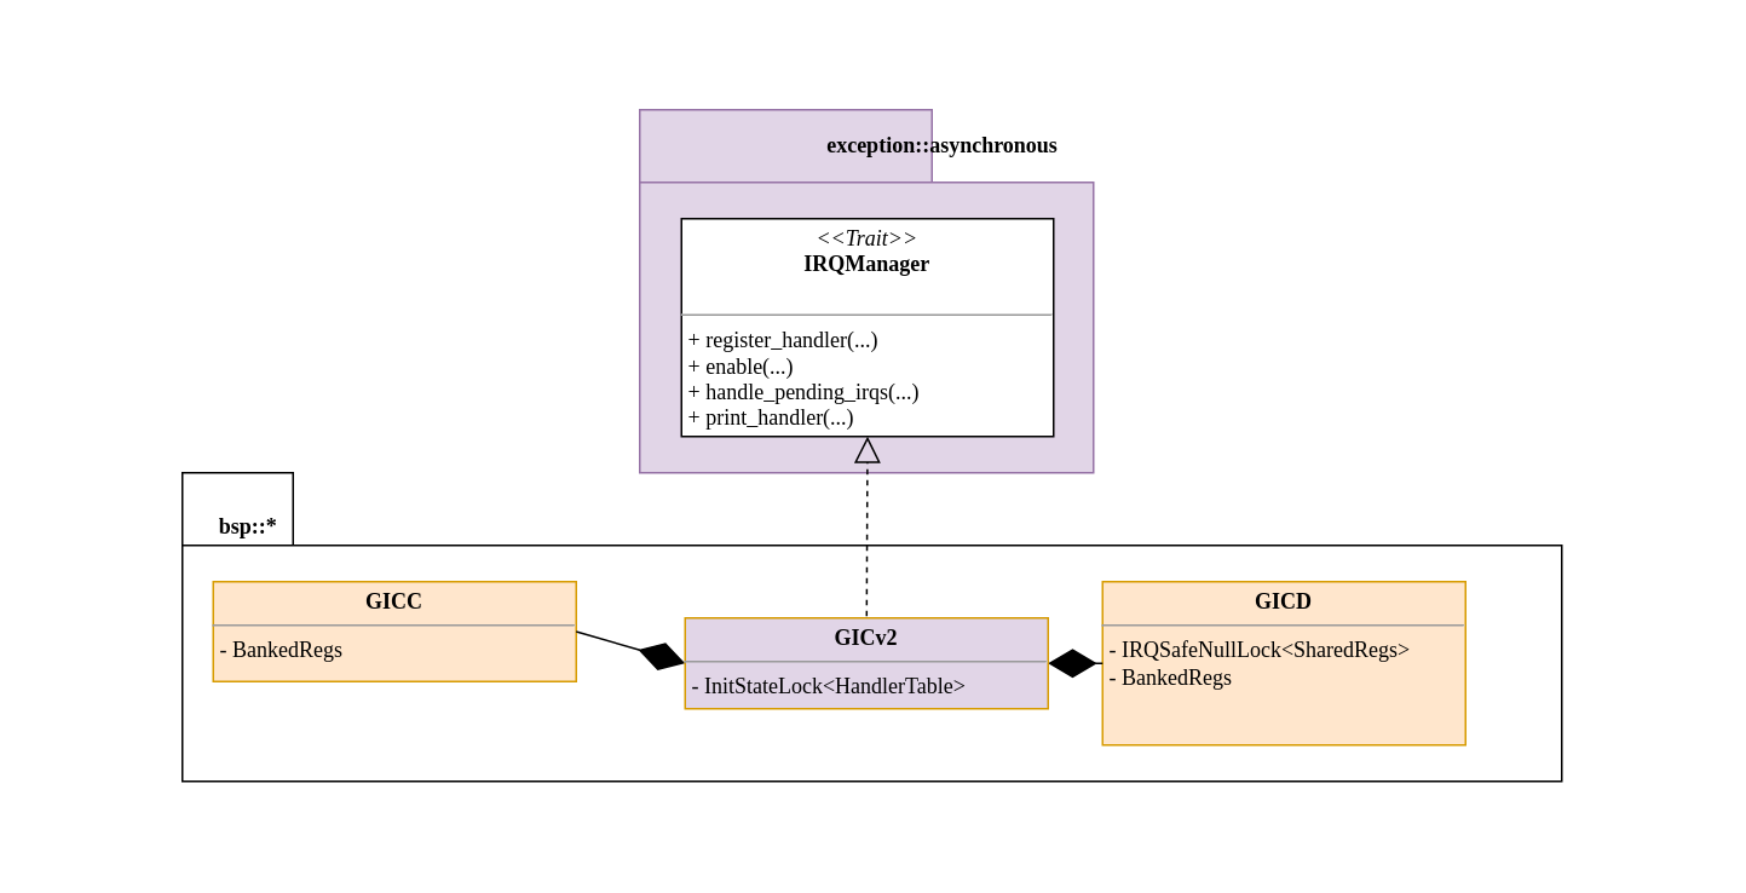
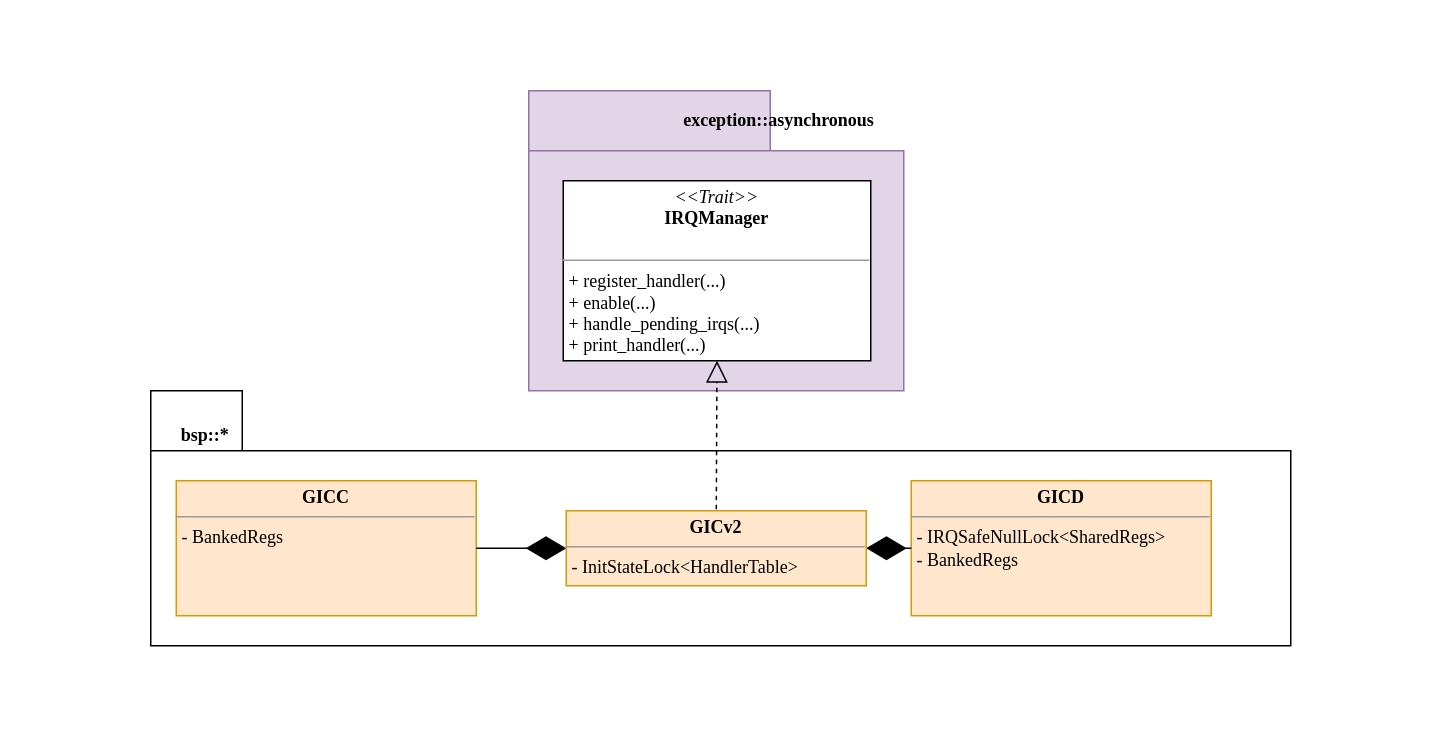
  <mxCell id="0" />
  <mxCell id="1" parent="0" />
  <mxCell id="2" value="" style="rounded=0;whiteSpace=wrap;html=1;fontFamily=Ubuntu Mono;strokeColor=none;" parent="1" vertex="1"><mxGeometry y="20" width="920" height="450" as="geometry" x="20" /></mxCell>
  <mxCell id="3" value="" style="shape=folder;fontStyle=1;spacingTop=10;tabWidth=161;tabHeight=40;tabPosition=left;html=1;fillColor=#e1d5e7;strokeColor=#9673a6;fontFamily=Ubuntu Mono;" parent="1" vertex="1"><mxGeometry x="352" y="60" width="250" height="200" as="geometry" /></mxCell>
  <mxCell id="4" value="exception::asynchronous" style="text;html=1;strokeColor=none;fillColor=none;align=center;verticalAlign=middle;whiteSpace=wrap;rounded=0;fontStyle=1;fontFamily=Ubuntu Mono;" parent="1" vertex="1"><mxGeometry x="445" y="70" width="148" height="20" as="geometry" /></mxCell>
  <mxCell id="5" value="&lt;p style=&quot;margin: 0px ; margin-top: 4px ; text-align: center&quot;&gt;&lt;i&gt;&amp;lt;&amp;lt;Trait&amp;gt;&amp;gt;&lt;/i&gt;&lt;br&gt;&lt;b&gt;IRQManager&lt;/b&gt;&lt;/p&gt;&lt;p style=&quot;margin: 0px ; margin-left: 4px&quot;&gt;&lt;br&gt;&lt;/p&gt;&lt;hr size=&quot;1&quot;&gt;&lt;p style=&quot;margin: 0px ; margin-left: 4px&quot;&gt;+ register_handler(...)&lt;br&gt;+ enable(...)&lt;/p&gt;&lt;p style=&quot;margin: 0px ; margin-left: 4px&quot;&gt;+ handle_pending_irqs(...)&lt;/p&gt;&lt;p style=&quot;margin: 0px ; margin-left: 4px&quot;&gt;+ print_handler(...)&lt;/p&gt;" style="verticalAlign=top;align=left;overflow=fill;fontSize=12;fontFamily=Ubuntu Mono;html=1;rounded=0;shadow=0;comic=0;labelBackgroundColor=none;strokeWidth=1" parent="1" vertex="1"><mxGeometry x="375" y="120" width="205" height="120" as="geometry" /></mxCell>
  <mxCell id="6" value="" style="shape=folder;fontStyle=1;spacingTop=10;tabWidth=61;tabHeight=40;tabPosition=left;html=1;fontFamily=Ubuntu Mono;" vertex="1" parent="1"><mxGeometry x="100" y="260" width="760" height="170" as="geometry" /></mxCell>
  <mxCell id="7" value="bsp::*" style="text;html=1;strokeColor=none;fillColor=none;align=center;verticalAlign=middle;whiteSpace=wrap;rounded=0;fontStyle=1;fontFamily=Ubuntu Mono;" vertex="1" parent="1"><mxGeometry x="105" y="280" width="62.5" height="20" as="geometry" /></mxCell>
  <mxCell id="8" value="&lt;p style=&quot;margin: 0px ; margin-top: 4px ; text-align: center&quot;&gt;&lt;b&gt;GICD&lt;/b&gt;&lt;/p&gt;&lt;hr size=&quot;1&quot;&gt;&lt;p style=&quot;margin: 0px ; margin-left: 4px&quot;&gt;- IRQSafeNullLock&amp;lt;SharedRegs&amp;gt;&lt;br&gt;&lt;/p&gt;&lt;p style=&quot;margin: 0px ; margin-left: 4px&quot;&gt;- BankedRegs&lt;/p&gt;" style="verticalAlign=top;align=left;overflow=fill;fontSize=12;fontFamily=Ubuntu Mono;html=1;fillColor=#ffe6cc;strokeColor=#d79b00;" vertex="1" parent="1"><mxGeometry x="607" y="320" width="200" height="90" as="geometry" /></mxCell>
  <mxCell id="9" value="" style="endArrow=diamondThin;endFill=1;endSize=24;html=1;fontFamily=Ubuntu Mono;exitX=0;exitY=0.5;exitDx=0;exitDy=0;entryX=1;entryY=0.5;entryDx=0;entryDy=0;" edge="1" parent="1" source="8"><mxGeometry width="160" relative="1" as="geometry"><mxPoint x="397" y="365" as="sourcePoint" /><mxPoint x="577" y="365" as="targetPoint" /></mxGeometry></mxCell>
- <mxCell id="10" value="&lt;p style=&quot;margin: 0px ; margin-top: 4px ; text-align: center&quot;&gt;&lt;b&gt;GICC&lt;/b&gt;&lt;/p&gt;&lt;hr size=&quot;1&quot;&gt;&lt;p style=&quot;margin: 0px ; margin-left: 4px&quot;&gt;- BankedRegs&lt;/p&gt;" style="verticalAlign=top;align=left;overflow=fill;fontSize=12;fontFamily=Ubuntu Mono;html=1;fillColor=#ffe6cc;strokeColor=#d79b00;" vertex="1" parent="1"><mxGeometry x="117" y="320" width="200" height="55" as="geometry" /></mxCell>
+ <mxCell id="10" value="&lt;p style=&quot;margin: 0px ; margin-top: 4px ; text-align: center&quot;&gt;&lt;b&gt;GICC&lt;/b&gt;&lt;/p&gt;&lt;hr size=&quot;1&quot;&gt;&lt;p style=&quot;margin: 0px ; margin-left: 4px&quot;&gt;- BankedRegs&lt;/p&gt;" style="verticalAlign=top;align=left;overflow=fill;fontSize=12;fontFamily=Ubuntu Mono;html=1;fillColor=#ffe6cc;strokeColor=#d79b00;" vertex="1" parent="1"><mxGeometry x="117" y="320" width="200" height="90" as="geometry" /></mxCell>
  <mxCell id="11" value="" style="endArrow=diamondThin;endFill=1;endSize=24;html=1;fontFamily=Ubuntu Mono;exitX=1;exitY=0.5;exitDx=0;exitDy=0;entryX=0;entryY=0.5;entryDx=0;entryDy=0;" edge="1" parent="1" source="10"><mxGeometry width="160" relative="1" as="geometry"><mxPoint x="397" y="365" as="sourcePoint" /><mxPoint x="377" y="365" as="targetPoint" /></mxGeometry></mxCell>
  <mxCell id="12" value="" style="endArrow=block;dashed=1;endFill=0;endSize=12;html=1;fontColor=#A9C4EB;exitX=0.5;exitY=0;exitDx=0;exitDy=0;fontFamily=Ubuntu Mono;entryX=0.5;entryY=1;entryDx=0;entryDy=0;" parent="1" target="5" edge="1"><mxGeometry width="160" relative="1" as="geometry"><mxPoint x="477" y="345" as="sourcePoint" /><mxPoint x="430" y="320" as="targetPoint" /></mxGeometry></mxCell>
- <mxCell id="13" value="&lt;p style=&quot;margin: 0px ; margin-top: 4px ; text-align: center&quot;&gt;&lt;b&gt;GICv2&lt;/b&gt;&lt;/p&gt;&lt;hr size=&quot;1&quot;&gt;&lt;p style=&quot;margin: 0px ; margin-left: 4px&quot;&gt;&lt;span&gt;- InitStateLock&amp;lt;HandlerTable&amp;gt;&lt;/span&gt;&lt;br&gt;&lt;/p&gt;" style="verticalAlign=top;align=left;overflow=fill;fontSize=12;fontFamily=Ubuntu Mono;html=1;fillColor=#e1d5e7;strokeColor=#d79b00;" vertex="1" parent="1"><mxGeometry x="377" y="340" width="200" height="50" as="geometry" /></mxCell>
+ <mxCell id="13" value="&lt;p style=&quot;margin: 0px ; margin-top: 4px ; text-align: center&quot;&gt;&lt;b&gt;GICv2&lt;/b&gt;&lt;/p&gt;&lt;hr size=&quot;1&quot;&gt;&lt;p style=&quot;margin: 0px ; margin-left: 4px&quot;&gt;&lt;span&gt;- InitStateLock&amp;lt;HandlerTable&amp;gt;&lt;/span&gt;&lt;br&gt;&lt;/p&gt;" style="verticalAlign=top;align=left;overflow=fill;fontSize=12;fontFamily=Ubuntu Mono;html=1;fillColor=#ffe6cc;strokeColor=#d79b00;" vertex="1" parent="1"><mxGeometry x="377" y="340" width="200" height="50" as="geometry" /></mxCell>
